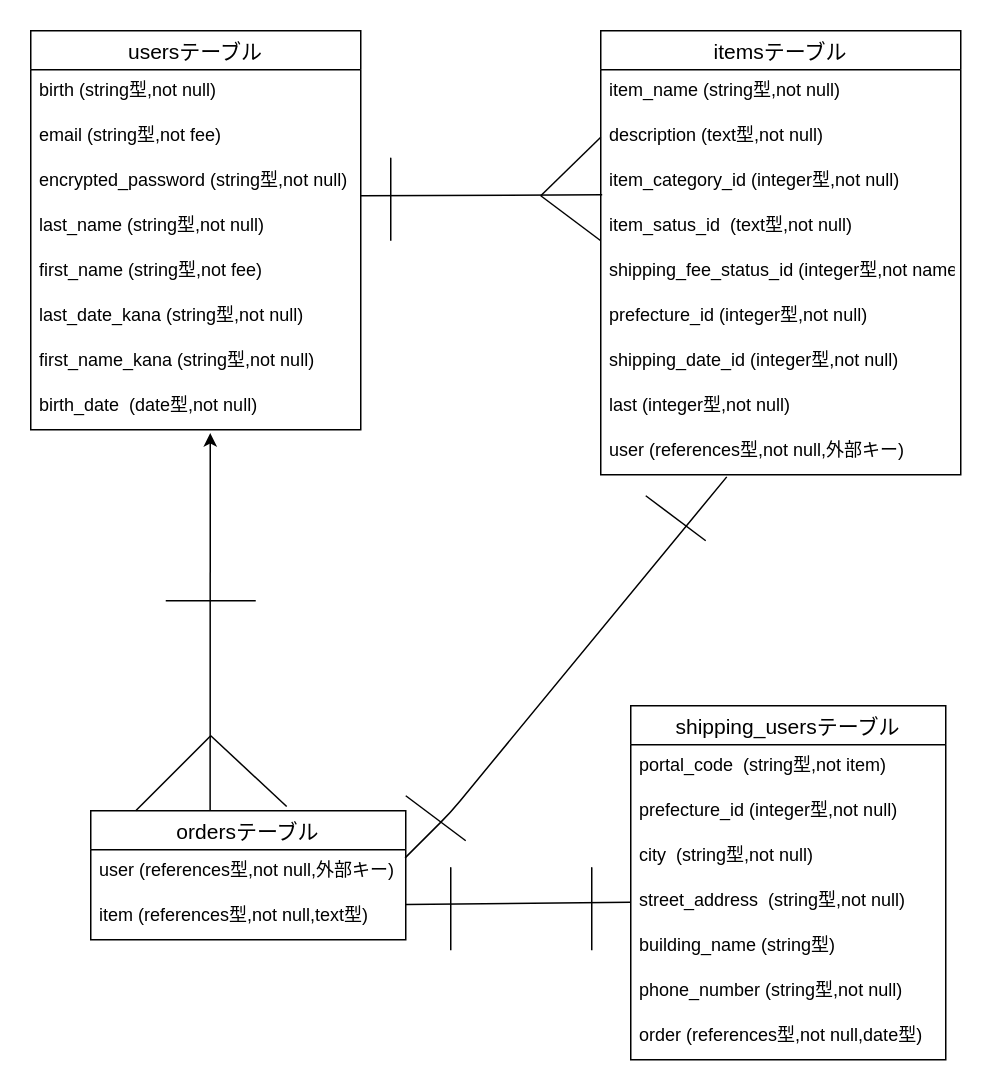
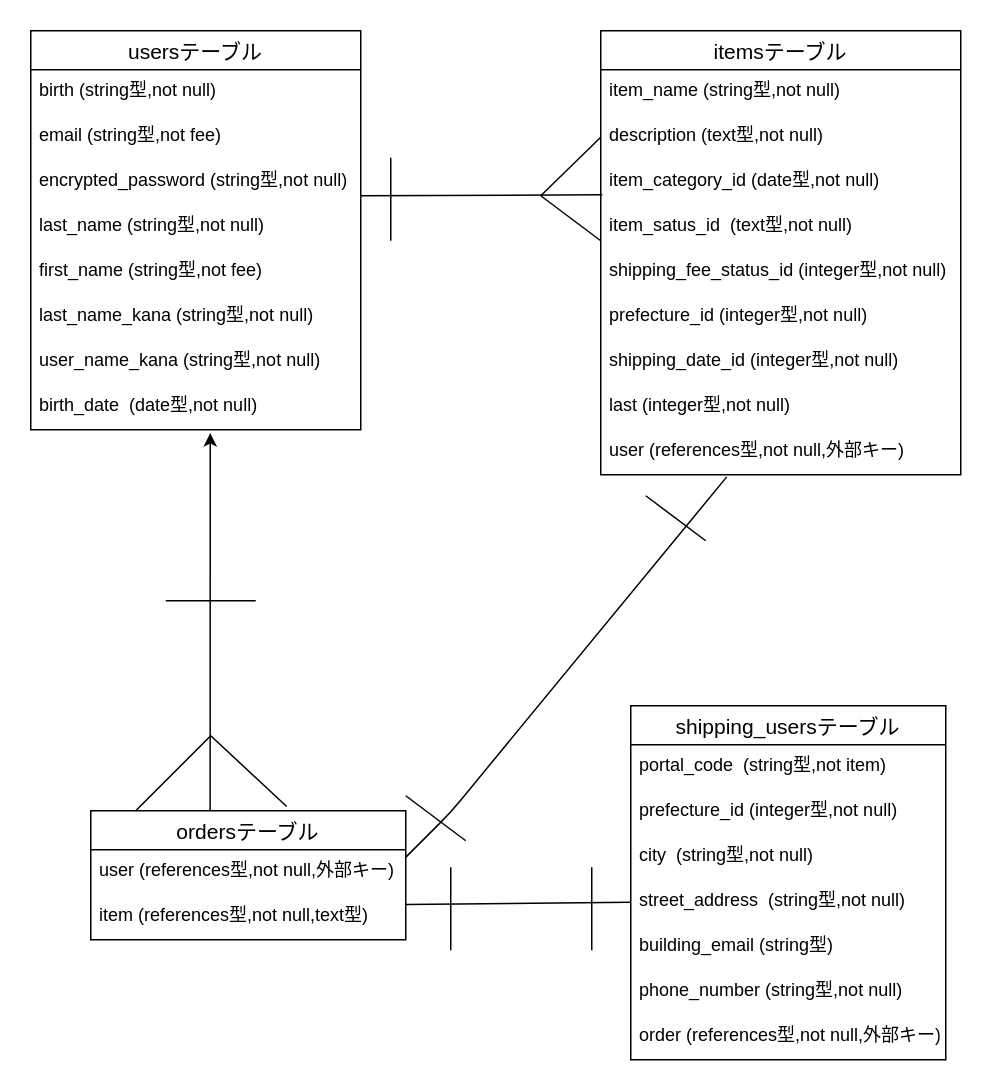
  <mxCell id="0" />
  <mxCell id="1" parent="0" />
  <mxCell id="2" value="usersテーブル" style="swimlane;fontStyle=0;childLayout=stackLayout;horizontal=1;startSize=26;horizontalStack=0;resizeParent=1;resizeParentMax=0;resizeLast=0;collapsible=1;marginBottom=0;align=center;fontSize=14;" vertex="1" parent="1"><mxGeometry x="20" y="20" width="220" height="266" as="geometry" /></mxCell>
  <mxCell id="3" value="birth (string型,not null)" style="text;strokeColor=none;fillColor=none;spacingLeft=4;spacingRight=4;overflow=hidden;rotatable=0;points=[[0,0.5],[1,0.5]];portConstraint=eastwest;fontSize=12;" vertex="1" parent="2"><mxGeometry y="26" width="220" height="30" as="geometry" /></mxCell>
  <mxCell id="4" value="email (string型,not fee)" style="text;strokeColor=none;fillColor=none;spacingLeft=4;spacingRight=4;overflow=hidden;rotatable=0;points=[[0,0.5],[1,0.5]];portConstraint=eastwest;fontSize=12;" vertex="1" parent="2"><mxGeometry y="56" width="220" height="30" as="geometry" /></mxCell>
  <mxCell id="5" value="encrypted_password (string型,not null)" style="text;strokeColor=none;fillColor=none;spacingLeft=4;spacingRight=4;overflow=hidden;rotatable=0;points=[[0,0.5],[1,0.5]];portConstraint=eastwest;fontSize=12;" vertex="1" parent="2"><mxGeometry y="86" width="220" height="30" as="geometry" /></mxCell>
  <mxCell id="6" value="last_name (string型,not null)" style="text;strokeColor=none;fillColor=none;spacingLeft=4;spacingRight=4;overflow=hidden;rotatable=0;points=[[0,0.5],[1,0.5]];portConstraint=eastwest;fontSize=12;" vertex="1" parent="2"><mxGeometry y="116" width="220" height="30" as="geometry" /></mxCell>
  <mxCell id="7" value="first_name (string型,not fee)" style="text;strokeColor=none;fillColor=none;spacingLeft=4;spacingRight=4;overflow=hidden;rotatable=0;points=[[0,0.5],[1,0.5]];portConstraint=eastwest;fontSize=12;" vertex="1" parent="2"><mxGeometry y="146" width="220" height="30" as="geometry" /></mxCell>
- <mxCell id="8" value="last_date_kana (string型,not null)" style="text;strokeColor=none;fillColor=none;spacingLeft=4;spacingRight=4;overflow=hidden;rotatable=0;points=[[0,0.5],[1,0.5]];portConstraint=eastwest;fontSize=12;" vertex="1" parent="2"><mxGeometry y="176" width="220" height="30" as="geometry" /></mxCell>
- <mxCell id="9" value="first_name_kana (string型,not null)" style="text;strokeColor=none;fillColor=none;spacingLeft=4;spacingRight=4;overflow=hidden;rotatable=0;points=[[0,0.5],[1,0.5]];portConstraint=eastwest;fontSize=12;" vertex="1" parent="2"><mxGeometry y="206" width="220" height="30" as="geometry" /></mxCell>
+ <mxCell id="8" value="last_name_kana (string型,not null)" style="text;strokeColor=none;fillColor=none;spacingLeft=4;spacingRight=4;overflow=hidden;rotatable=0;points=[[0,0.5],[1,0.5]];portConstraint=eastwest;fontSize=12;" vertex="1" parent="2"><mxGeometry y="176" width="220" height="30" as="geometry" /></mxCell>
+ <mxCell id="9" value="user_name_kana (string型,not null)" style="text;strokeColor=none;fillColor=none;spacingLeft=4;spacingRight=4;overflow=hidden;rotatable=0;points=[[0,0.5],[1,0.5]];portConstraint=eastwest;fontSize=12;" vertex="1" parent="2"><mxGeometry y="206" width="220" height="30" as="geometry" /></mxCell>
  <mxCell id="10" value="birth_date  (date型,not null)" style="text;strokeColor=none;fillColor=none;spacingLeft=4;spacingRight=4;overflow=hidden;rotatable=0;points=[[0,0.5],[1,0.5]];portConstraint=eastwest;fontSize=12;" vertex="1" parent="2"><mxGeometry y="236" width="220" height="30" as="geometry" /></mxCell>
  <mxCell id="11" value="itemsテーブル" style="swimlane;fontStyle=0;childLayout=stackLayout;horizontal=1;startSize=26;horizontalStack=0;resizeParent=1;resizeParentMax=0;resizeLast=0;collapsible=1;marginBottom=0;align=center;fontSize=14;" vertex="1" parent="1"><mxGeometry x="400" y="20" width="240" height="296" as="geometry" /></mxCell>
  <mxCell id="12" value="item_name (string型,not null)" style="text;strokeColor=none;fillColor=none;spacingLeft=4;spacingRight=4;overflow=hidden;rotatable=0;points=[[0,0.5],[1,0.5]];portConstraint=eastwest;fontSize=12;" vertex="1" parent="11"><mxGeometry y="26" width="240" height="30" as="geometry" /></mxCell>
  <mxCell id="13" value="description (text型,not null)" style="text;strokeColor=none;fillColor=none;spacingLeft=4;spacingRight=4;overflow=hidden;rotatable=0;points=[[0,0.5],[1,0.5]];portConstraint=eastwest;fontSize=12;" vertex="1" parent="11"><mxGeometry y="56" width="240" height="30" as="geometry" /></mxCell>
- <mxCell id="14" value="item_category_id (integer型,not null)" style="text;strokeColor=none;fillColor=none;spacingLeft=4;spacingRight=4;overflow=hidden;rotatable=0;points=[[0,0.5],[1,0.5]];portConstraint=eastwest;fontSize=12;" vertex="1" parent="11"><mxGeometry y="86" width="240" height="30" as="geometry" /></mxCell>
+ <mxCell id="14" value="item_category_id (date型,not null)" style="text;strokeColor=none;fillColor=none;spacingLeft=4;spacingRight=4;overflow=hidden;rotatable=0;points=[[0,0.5],[1,0.5]];portConstraint=eastwest;fontSize=12;" vertex="1" parent="11"><mxGeometry y="86" width="240" height="30" as="geometry" /></mxCell>
  <mxCell id="15" value="item_satus_id  (text型,not null)" style="text;strokeColor=none;fillColor=none;spacingLeft=4;spacingRight=4;overflow=hidden;rotatable=0;points=[[0,0.5],[1,0.5]];portConstraint=eastwest;fontSize=12;" vertex="1" parent="11"><mxGeometry y="116" width="240" height="30" as="geometry" /></mxCell>
- <mxCell id="16" value="shipping_fee_status_id (integer型,not name)" style="text;strokeColor=none;fillColor=none;spacingLeft=4;spacingRight=4;overflow=hidden;rotatable=0;points=[[0,0.5],[1,0.5]];portConstraint=eastwest;fontSize=12;" vertex="1" parent="11"><mxGeometry y="146" width="240" height="30" as="geometry" /></mxCell>
+ <mxCell id="16" value="shipping_fee_status_id (integer型,not null)" style="text;strokeColor=none;fillColor=none;spacingLeft=4;spacingRight=4;overflow=hidden;rotatable=0;points=[[0,0.5],[1,0.5]];portConstraint=eastwest;fontSize=12;" vertex="1" parent="11"><mxGeometry y="146" width="240" height="30" as="geometry" /></mxCell>
  <mxCell id="17" value="prefecture_id (integer型,not null)" style="text;strokeColor=none;fillColor=none;spacingLeft=4;spacingRight=4;overflow=hidden;rotatable=0;points=[[0,0.5],[1,0.5]];portConstraint=eastwest;fontSize=12;" vertex="1" parent="11"><mxGeometry y="176" width="240" height="30" as="geometry" /></mxCell>
  <mxCell id="18" value="shipping_date_id (integer型,not null)" style="text;strokeColor=none;fillColor=none;spacingLeft=4;spacingRight=4;overflow=hidden;rotatable=0;points=[[0,0.5],[1,0.5]];portConstraint=eastwest;fontSize=12;" vertex="1" parent="11"><mxGeometry y="206" width="240" height="30" as="geometry" /></mxCell>
  <mxCell id="19" value="last (integer型,not null)" style="text;strokeColor=none;fillColor=none;spacingLeft=4;spacingRight=4;overflow=hidden;rotatable=0;points=[[0,0.5],[1,0.5]];portConstraint=eastwest;fontSize=12;" vertex="1" parent="11"><mxGeometry y="236" width="240" height="30" as="geometry" /></mxCell>
  <mxCell id="20" value="user (references型,not null,外部キー)" style="text;strokeColor=none;fillColor=none;spacingLeft=4;spacingRight=4;overflow=hidden;rotatable=0;points=[[0,0.5],[1,0.5]];portConstraint=eastwest;fontSize=12;" vertex="1" parent="11"><mxGeometry y="266" width="240" height="30" as="geometry" /></mxCell>
  <mxCell id="21" value="ordersテーブル" style="swimlane;fontStyle=0;childLayout=stackLayout;horizontal=1;startSize=26;horizontalStack=0;resizeParent=1;resizeParentMax=0;resizeLast=0;collapsible=1;marginBottom=0;align=center;fontSize=14;" vertex="1" parent="1"><mxGeometry x="60" y="540" width="210" height="86" as="geometry" /></mxCell>
  <mxCell id="22" value="user (references型,not null,外部キー)" style="text;strokeColor=none;fillColor=none;spacingLeft=4;spacingRight=4;overflow=hidden;rotatable=0;points=[[0,0.5],[1,0.5]];portConstraint=eastwest;fontSize=12;" vertex="1" parent="21"><mxGeometry y="26" width="210" height="30" as="geometry" /></mxCell>
  <mxCell id="23" value="item (references型,not null,text型)" style="text;strokeColor=none;fillColor=none;spacingLeft=4;spacingRight=4;overflow=hidden;rotatable=0;points=[[0,0.5],[1,0.5]];portConstraint=eastwest;fontSize=12;" vertex="1" parent="21"><mxGeometry y="56" width="210" height="30" as="geometry" /></mxCell>
  <mxCell id="24" value="shipping_usersテーブル" style="swimlane;fontStyle=0;childLayout=stackLayout;horizontal=1;startSize=26;horizontalStack=0;resizeParent=1;resizeParentMax=0;resizeLast=0;collapsible=1;marginBottom=0;align=center;fontSize=14;" vertex="1" parent="1"><mxGeometry x="420" y="470" width="210" height="236" as="geometry" /></mxCell>
  <mxCell id="25" value="portal_code  (string型,not item)" style="text;strokeColor=none;fillColor=none;spacingLeft=4;spacingRight=4;overflow=hidden;rotatable=0;points=[[0,0.5],[1,0.5]];portConstraint=eastwest;fontSize=12;" vertex="1" parent="24"><mxGeometry y="26" width="210" height="30" as="geometry" /></mxCell>
  <mxCell id="26" value="prefecture_id (integer型,not null)" style="text;strokeColor=none;fillColor=none;spacingLeft=4;spacingRight=4;overflow=hidden;rotatable=0;points=[[0,0.5],[1,0.5]];portConstraint=eastwest;fontSize=12;" vertex="1" parent="24"><mxGeometry y="56" width="210" height="30" as="geometry" /></mxCell>
  <mxCell id="27" value="city  (string型,not null)" style="text;strokeColor=none;fillColor=none;spacingLeft=4;spacingRight=4;overflow=hidden;rotatable=0;points=[[0,0.5],[1,0.5]];portConstraint=eastwest;fontSize=12;" vertex="1" parent="24"><mxGeometry y="86" width="210" height="30" as="geometry" /></mxCell>
  <mxCell id="28" value="street_address  (string型,not null)" style="text;strokeColor=none;fillColor=none;spacingLeft=4;spacingRight=4;overflow=hidden;rotatable=0;points=[[0,0.5],[1,0.5]];portConstraint=eastwest;fontSize=12;" vertex="1" parent="24"><mxGeometry y="116" width="210" height="30" as="geometry" /></mxCell>
- <mxCell id="29" value="building_name (string型)" style="text;strokeColor=none;fillColor=none;spacingLeft=4;spacingRight=4;overflow=hidden;rotatable=0;points=[[0,0.5],[1,0.5]];portConstraint=eastwest;fontSize=12;" vertex="1" parent="24"><mxGeometry y="146" width="210" height="30" as="geometry" /></mxCell>
+ <mxCell id="29" value="building_email (string型)" style="text;strokeColor=none;fillColor=none;spacingLeft=4;spacingRight=4;overflow=hidden;rotatable=0;points=[[0,0.5],[1,0.5]];portConstraint=eastwest;fontSize=12;" vertex="1" parent="24"><mxGeometry y="146" width="210" height="30" as="geometry" /></mxCell>
  <mxCell id="30" value="phone_number (string型,not null)" style="text;strokeColor=none;fillColor=none;spacingLeft=4;spacingRight=4;overflow=hidden;rotatable=0;points=[[0,0.5],[1,0.5]];portConstraint=eastwest;fontSize=12;" vertex="1" parent="24"><mxGeometry y="176" width="210" height="30" as="geometry" /></mxCell>
- <mxCell id="31" value="order (references型,not null,date型)" style="text;strokeColor=none;fillColor=none;spacingLeft=4;spacingRight=4;overflow=hidden;rotatable=0;points=[[0,0.5],[1,0.5]];portConstraint=eastwest;fontSize=12;" vertex="1" parent="24"><mxGeometry y="206" width="210" height="30" as="geometry" /></mxCell>
+ <mxCell id="31" value="order (references型,not null,外部キー)" style="text;strokeColor=none;fillColor=none;spacingLeft=4;spacingRight=4;overflow=hidden;rotatable=0;points=[[0,0.5],[1,0.5]];portConstraint=eastwest;fontSize=12;" vertex="1" parent="24"><mxGeometry y="206" width="210" height="30" as="geometry" /></mxCell>
  <mxCell id="32" value="" style="endArrow=none;html=1;entryX=0.004;entryY=0.78;entryDx=0;entryDy=0;entryPerimeter=0;" edge="1" parent="1" target="14"><mxGeometry width="50" height="50" relative="1" as="geometry"><mxPoint x="240" y="130" as="sourcePoint" /><mxPoint x="395" y="130" as="targetPoint" /></mxGeometry></mxCell>
  <mxCell id="33" value="" style="endArrow=none;html=1;" edge="1" parent="1"><mxGeometry width="50" height="50" relative="1" as="geometry"><mxPoint x="260" y="160" as="sourcePoint" /><mxPoint x="260" y="120" as="targetPoint" /><Array as="points"><mxPoint x="260" y="100" /></Array></mxGeometry></mxCell>
  <mxCell id="34" value="" style="endArrow=none;html=1;entryX=0;entryY=0.5;entryDx=0;entryDy=0;" edge="1" parent="1" target="13"><mxGeometry width="50" height="50" relative="1" as="geometry"><mxPoint x="360" y="130" as="sourcePoint" /><mxPoint x="390" y="100" as="targetPoint" /></mxGeometry></mxCell>
  <mxCell id="35" value="" style="endArrow=none;html=1;" edge="1" parent="1"><mxGeometry width="50" height="50" relative="1" as="geometry"><mxPoint x="360" y="130" as="sourcePoint" /><mxPoint x="400" y="160" as="targetPoint" /></mxGeometry></mxCell>
  <mxCell id="36" value="" style="endArrow=none;html=1;entryX=0.35;entryY=1.047;entryDx=0;entryDy=0;entryPerimeter=0;exitX=0.998;exitY=0.18;exitDx=0;exitDy=0;exitPerimeter=0;" edge="1" parent="1" source="22" target="20"><mxGeometry width="50" height="50" relative="1" as="geometry"><mxPoint x="280" y="560" as="sourcePoint" /><mxPoint x="460" y="360" as="targetPoint" /><Array as="points"><mxPoint x="300" y="541" /></Array></mxGeometry></mxCell>
  <mxCell id="37" value="" style="endArrow=none;html=1;" edge="1" parent="1"><mxGeometry width="50" height="50" relative="1" as="geometry"><mxPoint x="470" y="360" as="sourcePoint" /><mxPoint x="430" y="330" as="targetPoint" /><Array as="points"><mxPoint x="430" y="330" /></Array></mxGeometry></mxCell>
  <mxCell id="38" value="" style="endArrow=none;html=1;" edge="1" parent="1"><mxGeometry width="50" height="50" relative="1" as="geometry"><mxPoint x="310" y="560" as="sourcePoint" /><mxPoint x="270" y="530" as="targetPoint" /><Array as="points"><mxPoint x="270" y="530" /></Array></mxGeometry></mxCell>
  <mxCell id="39" value="" style="endArrow=none;html=1;" edge="1" parent="1"><mxGeometry width="50" height="50" relative="1" as="geometry"><mxPoint x="90" y="540" as="sourcePoint" /><mxPoint x="140" y="490" as="targetPoint" /></mxGeometry></mxCell>
  <mxCell id="40" value="" style="endArrow=classic;html=1;exitX=0.379;exitY=0.002;exitDx=0;exitDy=0;exitPerimeter=0;entryX=0.544;entryY=1.073;entryDx=0;entryDy=0;entryPerimeter=0;" edge="1" parent="1" source="21" target="10"><mxGeometry width="50" height="50" relative="1" as="geometry"><mxPoint x="140" y="470" as="sourcePoint" /><mxPoint x="140" y="400" as="targetPoint" /></mxGeometry></mxCell>
  <mxCell id="41" value="" style="endArrow=none;html=1;exitX=0.622;exitY=-0.033;exitDx=0;exitDy=0;exitPerimeter=0;" edge="1" parent="1" source="21"><mxGeometry width="50" height="50" relative="1" as="geometry"><mxPoint x="180" y="540" as="sourcePoint" /><mxPoint x="140" y="490" as="targetPoint" /></mxGeometry></mxCell>
  <mxCell id="42" value="" style="endArrow=none;html=1;" edge="1" parent="1"><mxGeometry width="50" height="50" relative="1" as="geometry"><mxPoint x="110" y="400" as="sourcePoint" /><mxPoint x="170" y="400" as="targetPoint" /></mxGeometry></mxCell>
  <mxCell id="43" value="" style="endArrow=none;html=1;entryX=0;entryY=0.5;entryDx=0;entryDy=0;" edge="1" parent="1" target="28"><mxGeometry width="50" height="50" relative="1" as="geometry"><mxPoint x="270" y="602.5" as="sourcePoint" /><mxPoint x="350" y="602.5" as="targetPoint" /></mxGeometry></mxCell>
  <mxCell id="44" value="" style="endArrow=none;html=1;" edge="1" parent="1"><mxGeometry width="50" height="50" relative="1" as="geometry"><mxPoint x="394" y="633" as="sourcePoint" /><mxPoint x="394" y="593" as="targetPoint" /><Array as="points"><mxPoint x="394" y="573" /></Array></mxGeometry></mxCell>
  <mxCell id="45" value="" style="endArrow=none;html=1;" edge="1" parent="1"><mxGeometry width="50" height="50" relative="1" as="geometry"><mxPoint x="300" y="633" as="sourcePoint" /><mxPoint x="300" y="593" as="targetPoint" /><Array as="points"><mxPoint x="300" y="573" /></Array></mxGeometry></mxCell>
